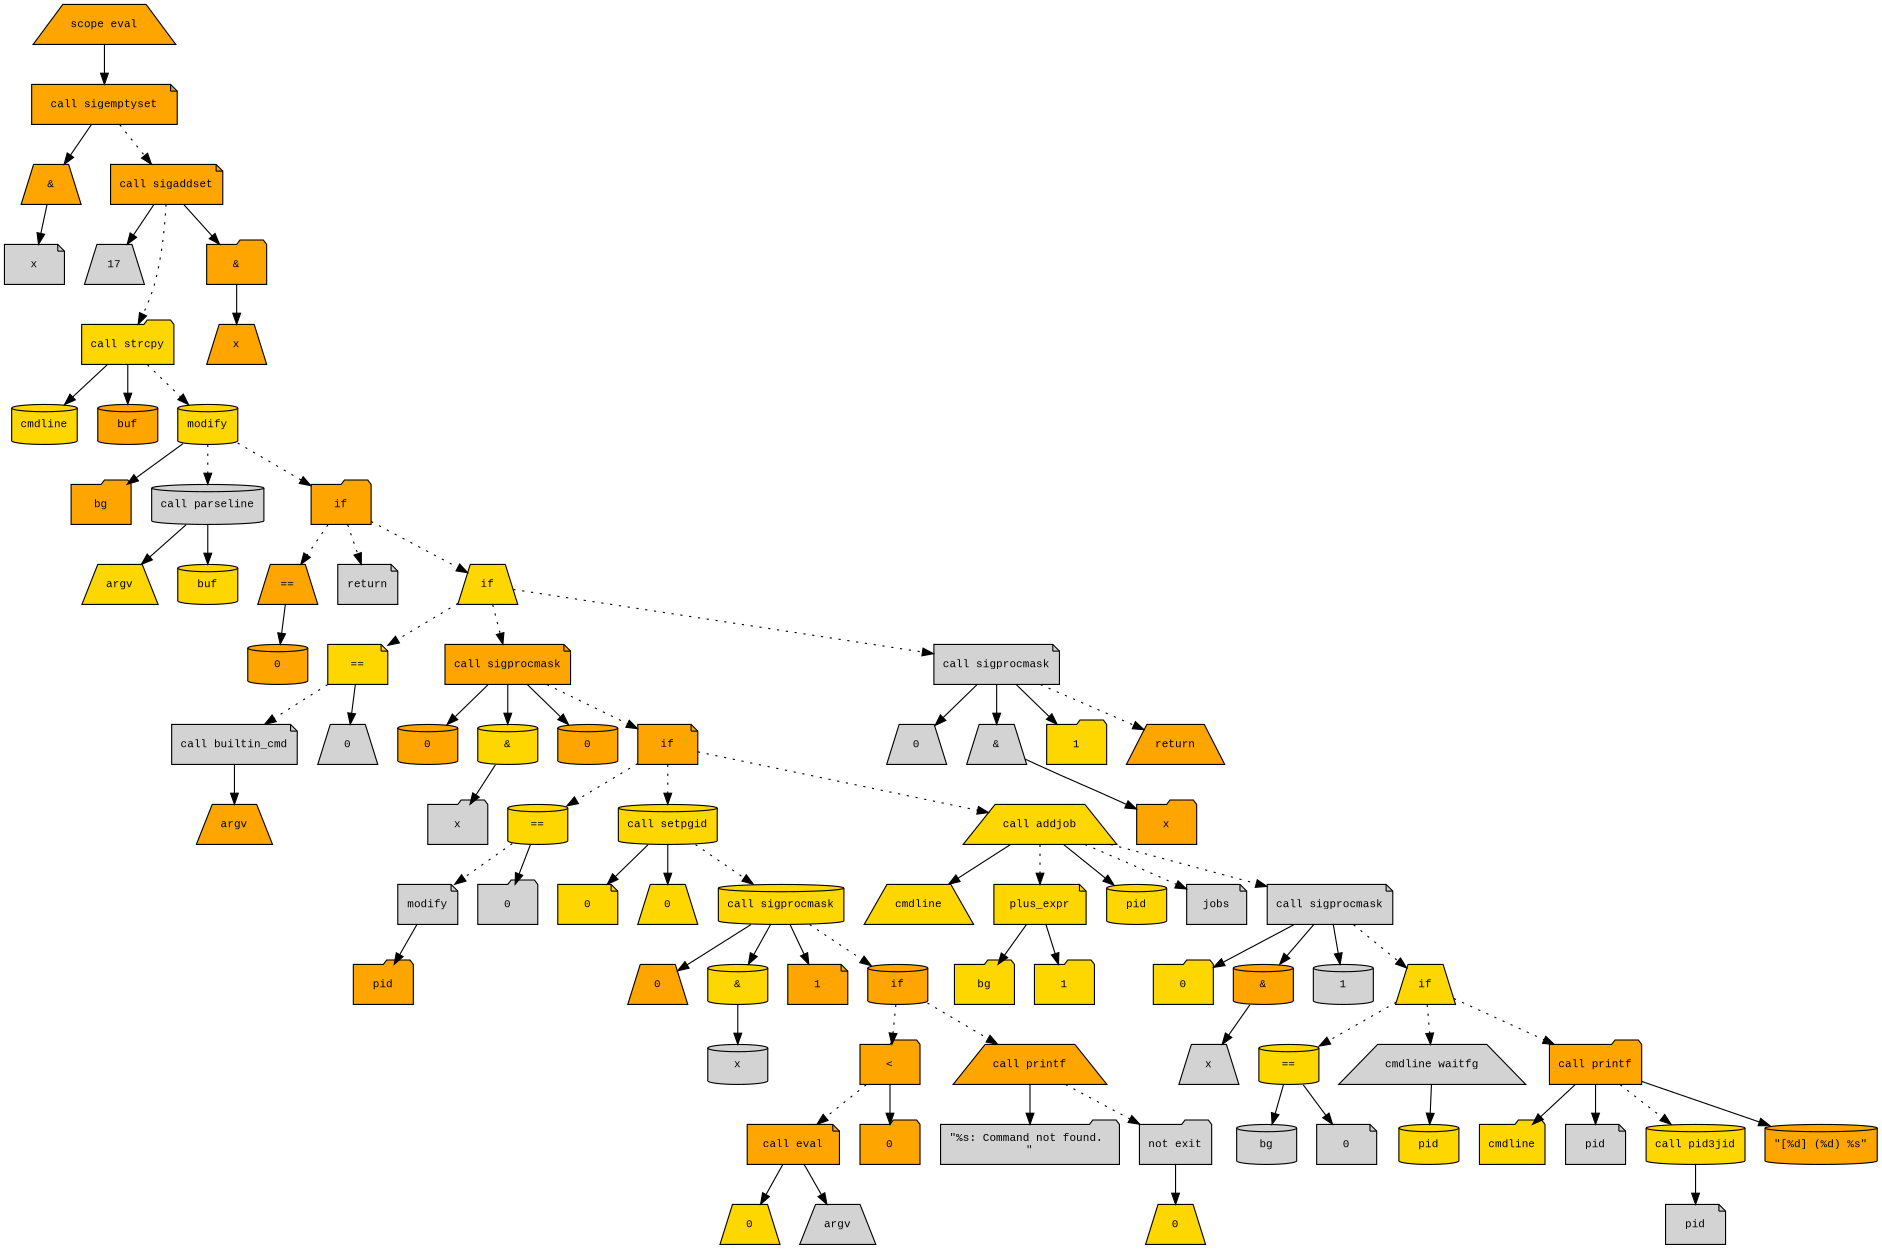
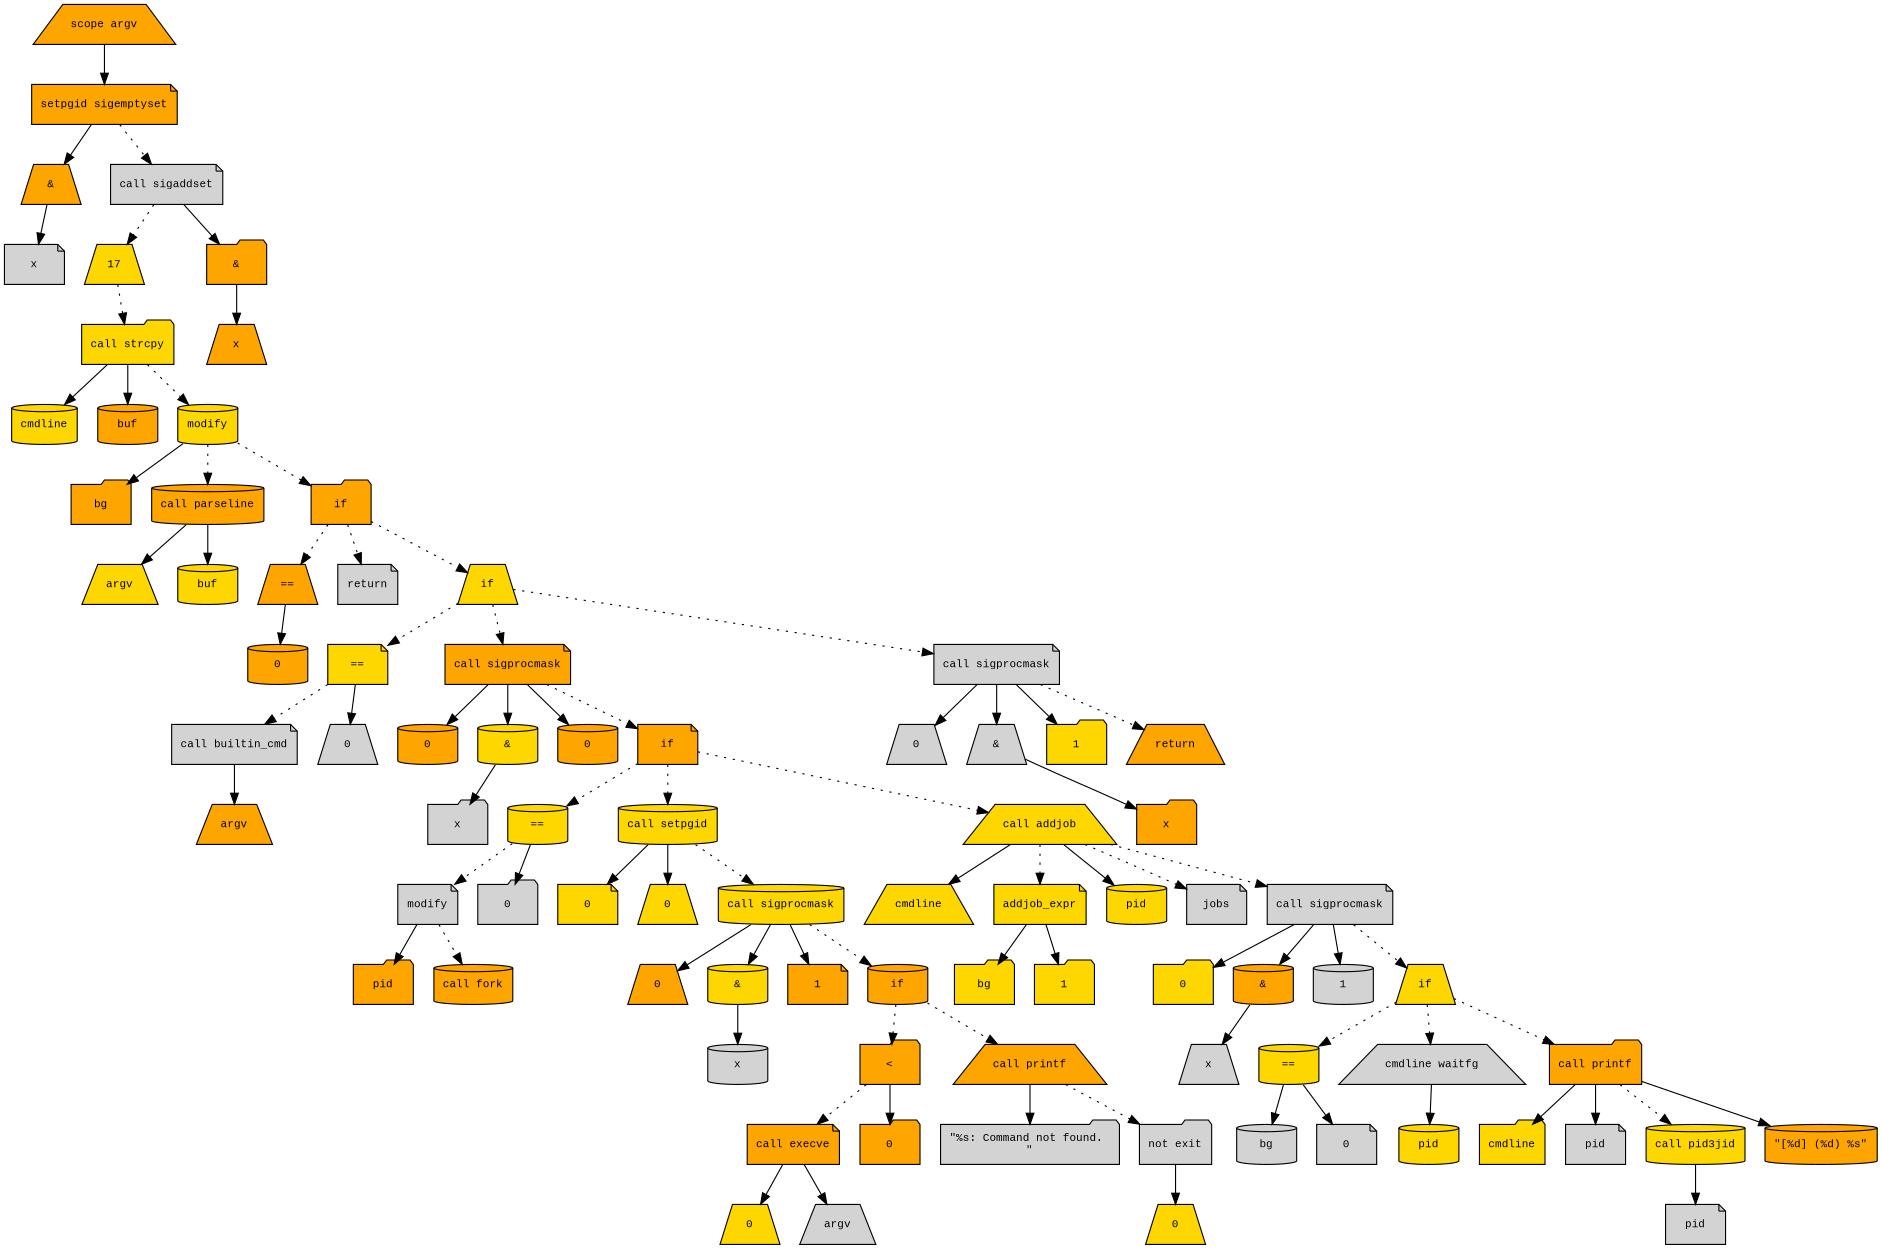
  digraph {
    fontname="Times New Roman"
    fontsize=10
    node [fillcolor=orange fontname="Courier New" fontsize=10 shape=cylinder style=filled]
    edge [fontname="Times New Roman" fontsize=10]
-   n1 [label="scope eval" shape=trapezium]
-   n2 [label="call sigemptyset" shape=note]
+   n1 [label="scope argv" shape=trapezium]
+   n2 [label="setpgid sigemptyset" shape=note]
    n3 [label="&" shape=trapezium]
-   n4 [label="call sigaddset" shape=note]
+   n4 [fillcolor=lightgrey label="call sigaddset" shape=note]
    n5 [fillcolor=lightgrey label=x shape=note]
-   n6 [fillcolor=lightgrey label=17 shape=trapezium]
+   n6 [fillcolor=gold label=17 shape=trapezium]
    n7 [label="&" shape=folder]
    n8 [fillcolor=gold label="call strcpy" shape=folder]
    n9 [label=x shape=trapezium]
    n10 [fillcolor=gold label=cmdline]
    n11 [label=buf]
    n12 [fillcolor=gold label=modify]
    n13 [label=bg shape=folder]
-   n14 [fillcolor=lightgrey label="call parseline"]
+   n14 [label="call parseline"]
    n15 [label=if shape=folder]
    n16 [fillcolor=gold label=argv shape=trapezium]
    n17 [fillcolor=gold label=buf]
    n18 [label="==" shape=trapezium]
    n19 [fillcolor=lightgrey label=return shape=note]
    n20 [fillcolor=gold label=if shape=trapezium]
    n21 [label=0]
    n22 [fillcolor=gold label="==" shape=note]
    n23 [label="call sigprocmask" shape=note]
    n24 [fillcolor=lightgrey label="call sigprocmask" shape=note]
    n25 [fillcolor=lightgrey label="call builtin_cmd" shape=note]
    n26 [fillcolor=lightgrey label=0 shape=trapezium]
    n27 [label=0]
    n28 [fillcolor=gold label="&"]
    n29 [label=0]
    n30 [label=if shape=note]
    n31 [fillcolor=lightgrey label=0 shape=trapezium]
    n32 [fillcolor=lightgrey label="&" shape=trapezium]
    n33 [fillcolor=gold label=1 shape=folder]
    n34 [label=return shape=trapezium]
    n35 [label=argv shape=trapezium]
    n36 [fillcolor=lightgrey label=x shape=folder]
    n37 [fillcolor=gold label="=="]
    n38 [fillcolor=gold label="call setpgid"]
    n39 [fillcolor=gold label="call addjob" shape=trapezium]
    n40 [fillcolor=lightgrey label=modify shape=note]
    n41 [fillcolor=lightgrey label=0 shape=folder]
    n42 [fillcolor=gold label=0 shape=note]
    n43 [fillcolor=gold label=0 shape=trapezium]
    n44 [fillcolor=gold label="call sigprocmask"]
    n45 [fillcolor=gold label=cmdline shape=trapezium]
-   n46 [fillcolor=gold label=plus_expr shape=note]
+   n46 [fillcolor=gold label=addjob_expr shape=note]
    n47 [fillcolor=gold label=pid]
    n48 [fillcolor=lightgrey label=jobs shape=note]
    n49 [fillcolor=lightgrey label="call sigprocmask" shape=note]
    n50 [label=pid shape=folder]
+   n51 [label="call fork"]
    n52 [label=0 shape=trapezium]
    n53 [fillcolor=gold label="&"]
    n54 [label=1 shape=note]
    n55 [label=if]
    n56 [fillcolor=lightgrey label=x]
    n57 [label="<" shape=folder]
    n58 [label="call printf" shape=trapezium]
-   n59 [label="call eval" shape=note]
+   n59 [label="call execve" shape=note]
    n60 [label=0 shape=folder]
    n61 [fillcolor=lightgrey label="\"%s: Command not found. \n\"" shape=folder]
    n62 [fillcolor=lightgrey label="not exit" shape=folder]
    n63 [fillcolor=gold label=0 shape=trapezium]
    n64 [fillcolor=lightgrey label=argv shape=trapezium]
    n65 [fillcolor=gold label=0 shape=trapezium]
    n66 [fillcolor=gold label=bg shape=folder]
    n67 [fillcolor=gold label=1 shape=folder]
    n68 [fillcolor=gold label=0 shape=folder]
    n69 [label="&"]
    n70 [fillcolor=lightgrey label=1]
    n71 [fillcolor=gold label=if shape=trapezium]
    n72 [fillcolor=lightgrey label=x shape=trapezium]
    n73 [fillcolor=gold label="=="]
    n74 [fillcolor=lightgrey label="cmdline waitfg" shape=trapezium]
    n75 [label="call printf" shape=folder]
    n76 [fillcolor=lightgrey label=bg]
    n77 [fillcolor=lightgrey label=0 shape=note]
    n78 [fillcolor=gold label=pid]
    n79 [fillcolor=gold label=cmdline shape=folder]
    n80 [fillcolor=lightgrey label=pid shape=note]
    n81 [fillcolor=gold label="call pid3jid"]
    n82 [label="\"[%d] (%d) %s\""]
    n83 [fillcolor=lightgrey label=pid shape=note]
    n84 [label=x shape=folder]
    n1 -> n2 [style=solid]
    n2 -> n3
    n2 -> n4 [style=dotted]
    n3 -> n5
-   n4 -> n6
+   n4 -> n6 [style=dotted]
    n4 -> n7
-   n4 -> n8 [style=dotted]
+   n6 -> n8 [style=dotted]
    n7 -> n9
    n8 -> n10
    n8 -> n11
    n8 -> n12 [style=dotted]
    n12 -> n13
    n12 -> n14 [style=dotted]
    n12 -> n15 [style=dotted]
    n14 -> n16
    n14 -> n17
    n15 -> n18 [style=dotted]
    n15 -> n19 [style=dotted]
    n15 -> n20 [style=dotted]
    n18 -> n21
    n20 -> n22 [style=dotted]
    n20 -> n23 [style=dotted]
    n20 -> n24 [style=dotted]
    n22 -> n25 [style=dotted]
    n22 -> n26
    n23 -> n27
    n23 -> n28
    n23 -> n29
    n23 -> n30 [style=dotted]
    n24 -> n31
    n24 -> n32
    n24 -> n33
    n24 -> n34 [style=dotted]
    n25 -> n35
    n28 -> n36
    n30 -> n37 [style=dotted]
    n30 -> n38 [style=dotted]
    n30 -> n39 [style=dotted]
    n32 -> n84
    n37 -> n40 [style=dotted]
    n37 -> n41
    n38 -> n42
    n38 -> n43
    n38 -> n44 [style=dotted]
    n39 -> n45
    n39 -> n46 [style=dotted]
    n39 -> n47
    n39 -> n48 [style=dotted]
    n39 -> n49 [style=dotted]
    n40 -> n50
+   n40 -> n51 [style=dotted]
    n44 -> n52
    n44 -> n53
    n44 -> n54
    n44 -> n55 [style=dotted]
    n46 -> n66
    n46 -> n67
    n49 -> n68
    n49 -> n69
    n49 -> n70
    n49 -> n71 [style=dotted]
    n53 -> n56
    n55 -> n57 [style=dotted]
    n55 -> n58 [style=dotted]
    n57 -> n59 [style=dotted]
    n57 -> n60
    n58 -> n61
    n58 -> n62 [style=dotted]
    n59 -> n63
    n59 -> n64
    n62 -> n65
    n69 -> n72
    n71 -> n73 [style=dotted]
    n71 -> n74 [style=dotted]
    n71 -> n75 [style=dotted]
    n73 -> n76
    n73 -> n77
    n74 -> n78
    n75 -> n79
    n75 -> n80
    n75 -> n81 [style=dotted]
    n75 -> n82
    n81 -> n83
  }
